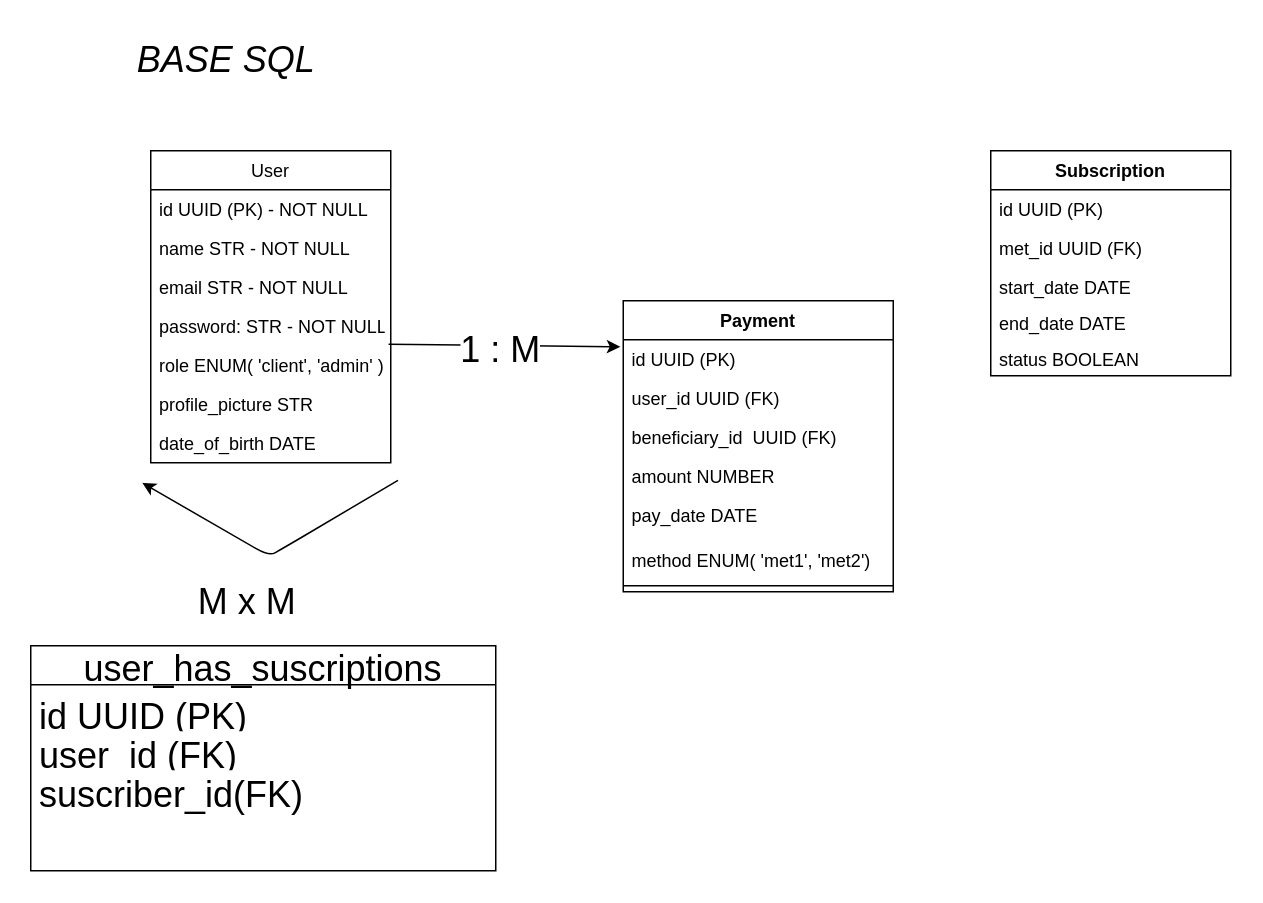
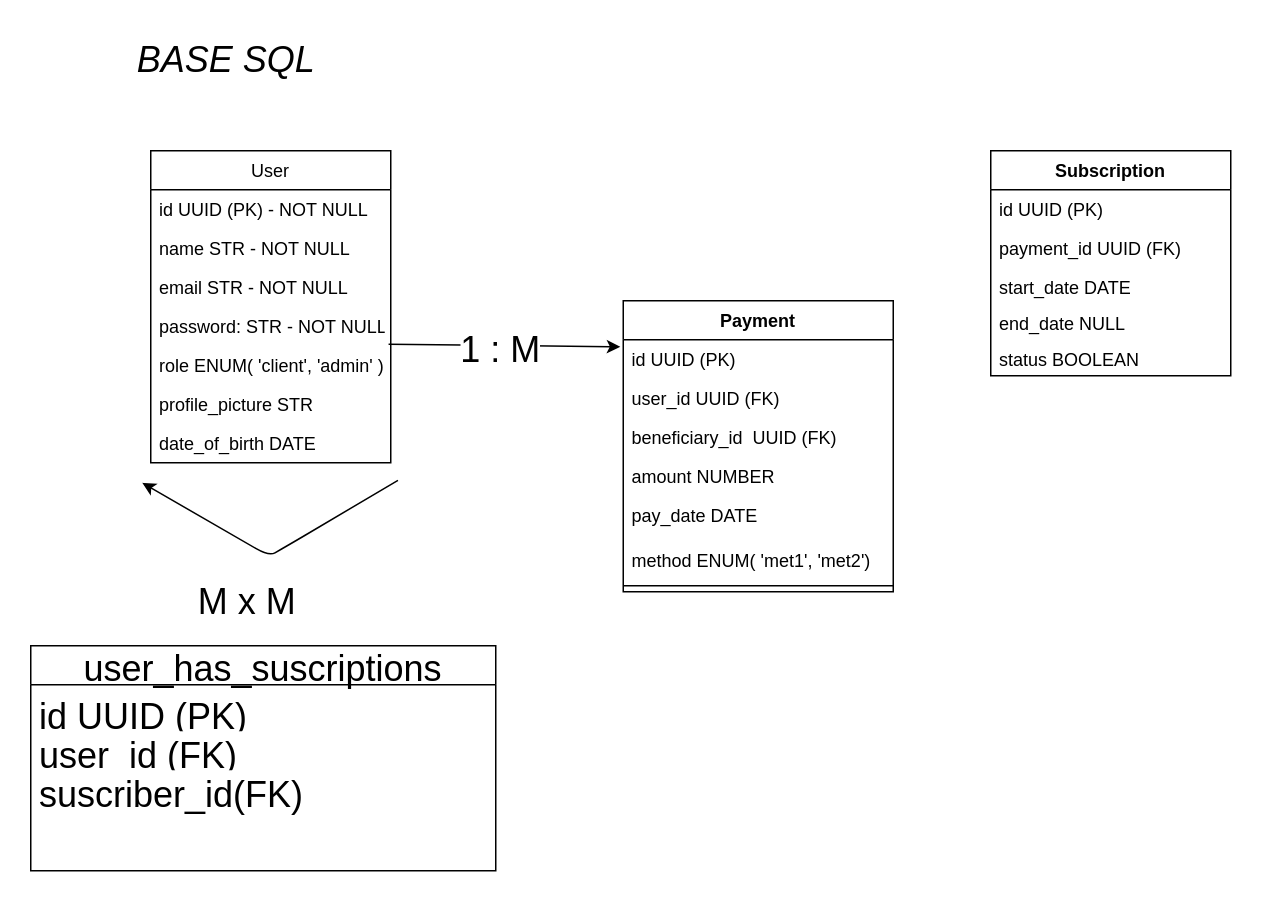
  <mxCell id="0" />
  <mxCell id="1" parent="0" />
  <mxCell id="2" value="User" style="swimlane;fontStyle=0;childLayout=stackLayout;horizontal=1;startSize=26;fillColor=none;horizontalStack=0;resizeParent=1;resizeParentMax=0;resizeLast=0;collapsible=1;marginBottom=0;" parent="1" vertex="1"><mxGeometry x="100" y="100" width="160" height="208" as="geometry" /></mxCell>
  <mxCell id="3" value="id UUID (PK) - NOT NULL" style="text;strokeColor=none;fillColor=none;align=left;verticalAlign=top;spacingLeft=4;spacingRight=4;overflow=hidden;rotatable=0;points=[[0,0.5],[1,0.5]];portConstraint=eastwest;" parent="2" vertex="1"><mxGeometry y="26" width="160" height="26" as="geometry" /></mxCell>
  <mxCell id="4" value="name STR - NOT NULL" style="text;strokeColor=none;fillColor=none;align=left;verticalAlign=top;spacingLeft=4;spacingRight=4;overflow=hidden;rotatable=0;points=[[0,0.5],[1,0.5]];portConstraint=eastwest;" parent="2" vertex="1"><mxGeometry y="52" width="160" height="26" as="geometry" /></mxCell>
  <mxCell id="5" value="email STR - NOT NULL" style="text;strokeColor=none;fillColor=none;align=left;verticalAlign=top;spacingLeft=4;spacingRight=4;overflow=hidden;rotatable=0;points=[[0,0.5],[1,0.5]];portConstraint=eastwest;" parent="2" vertex="1"><mxGeometry y="78" width="160" height="26" as="geometry" /></mxCell>
  <mxCell id="6" value="password: STR - NOT NULL&#10;" style="text;strokeColor=none;fillColor=none;align=left;verticalAlign=top;spacingLeft=4;spacingRight=4;overflow=hidden;rotatable=0;points=[[0,0.5],[1,0.5]];portConstraint=eastwest;" parent="2" vertex="1"><mxGeometry y="104" width="160" height="26" as="geometry" /></mxCell>
  <mxCell id="7" value="role ENUM( 'client', 'admin' )" style="text;strokeColor=none;fillColor=none;align=left;verticalAlign=top;spacingLeft=4;spacingRight=4;overflow=hidden;rotatable=0;points=[[0,0.5],[1,0.5]];portConstraint=eastwest;" parent="2" vertex="1"><mxGeometry y="130" width="160" height="26" as="geometry" /></mxCell>
  <mxCell id="8" value="profile_picture STR" style="text;strokeColor=none;fillColor=none;align=left;verticalAlign=top;spacingLeft=4;spacingRight=4;overflow=hidden;rotatable=0;points=[[0,0.5],[1,0.5]];portConstraint=eastwest;" parent="2" vertex="1"><mxGeometry y="156" width="160" height="26" as="geometry" /></mxCell>
  <mxCell id="9" value="date_of_birth DATE" style="text;strokeColor=none;fillColor=none;align=left;verticalAlign=top;spacingLeft=4;spacingRight=4;overflow=hidden;rotatable=0;points=[[0,0.5],[1,0.5]];portConstraint=eastwest;" parent="2" vertex="1"><mxGeometry y="182" width="160" height="26" as="geometry" /></mxCell>
  <mxCell id="10" value="Payment" style="swimlane;fontStyle=1;align=center;verticalAlign=top;childLayout=stackLayout;horizontal=1;startSize=26;horizontalStack=0;resizeParent=1;resizeParentMax=0;resizeLast=0;collapsible=1;marginBottom=0;" parent="1" vertex="1"><mxGeometry x="415" y="200" width="180" height="194" as="geometry" /></mxCell>
  <mxCell id="11" value="id UUID (PK)&#10;" style="text;strokeColor=none;fillColor=none;align=left;verticalAlign=top;spacingLeft=4;spacingRight=4;overflow=hidden;rotatable=0;points=[[0,0.5],[1,0.5]];portConstraint=eastwest;" parent="10" vertex="1"><mxGeometry y="26" width="180" height="26" as="geometry" /></mxCell>
  <mxCell id="12" value="user_id UUID (FK)" style="text;strokeColor=none;fillColor=none;align=left;verticalAlign=top;spacingLeft=4;spacingRight=4;overflow=hidden;rotatable=0;points=[[0,0.5],[1,0.5]];portConstraint=eastwest;" parent="10" vertex="1"><mxGeometry y="52" width="180" height="26" as="geometry" /></mxCell>
  <mxCell id="13" value="beneficiary_id  UUID (FK)" style="text;strokeColor=none;fillColor=none;align=left;verticalAlign=top;spacingLeft=4;spacingRight=4;overflow=hidden;rotatable=0;points=[[0,0.5],[1,0.5]];portConstraint=eastwest;" parent="10" vertex="1"><mxGeometry y="78" width="180" height="26" as="geometry" /></mxCell>
  <mxCell id="14" value="amount NUMBER" style="text;strokeColor=none;fillColor=none;align=left;verticalAlign=top;spacingLeft=4;spacingRight=4;overflow=hidden;rotatable=0;points=[[0,0.5],[1,0.5]];portConstraint=eastwest;" parent="10" vertex="1"><mxGeometry y="104" width="180" height="26" as="geometry" /></mxCell>
  <mxCell id="15" value="pay_date DATE" style="text;strokeColor=none;fillColor=none;align=left;verticalAlign=top;spacingLeft=4;spacingRight=4;overflow=hidden;rotatable=0;points=[[0,0.5],[1,0.5]];portConstraint=eastwest;" parent="10" vertex="1"><mxGeometry y="130" width="180" height="30" as="geometry" /></mxCell>
  <mxCell id="16" value="method ENUM( 'met1', 'met2')" style="text;strokeColor=none;fillColor=none;align=left;verticalAlign=top;spacingLeft=4;spacingRight=4;overflow=hidden;rotatable=0;points=[[0,0.5],[1,0.5]];portConstraint=eastwest;" parent="10" vertex="1"><mxGeometry y="160" width="180" height="26" as="geometry" /></mxCell>
  <mxCell id="17" value="" style="line;strokeWidth=1;fillColor=none;align=left;verticalAlign=middle;spacingTop=-1;spacingLeft=3;spacingRight=3;rotatable=0;labelPosition=right;points=[];portConstraint=eastwest;strokeColor=inherit;" parent="10" vertex="1"><mxGeometry y="186" width="180" height="8" as="geometry" /></mxCell>
  <mxCell id="18" value="Subscription" style="swimlane;fontStyle=1;align=center;verticalAlign=top;childLayout=stackLayout;horizontal=1;startSize=26;horizontalStack=0;resizeParent=1;resizeParentMax=0;resizeLast=0;collapsible=1;marginBottom=0;" parent="1" vertex="1"><mxGeometry x="660" y="100" width="160" height="150" as="geometry" /></mxCell>
  <mxCell id="19" value="id UUID (PK)" style="text;strokeColor=none;fillColor=none;align=left;verticalAlign=top;spacingLeft=4;spacingRight=4;overflow=hidden;rotatable=0;points=[[0,0.5],[1,0.5]];portConstraint=eastwest;" parent="18" vertex="1"><mxGeometry y="26" width="160" height="26" as="geometry" /></mxCell>
- <mxCell id="20" value="met_id UUID (FK)" style="text;strokeColor=none;fillColor=none;align=left;verticalAlign=top;spacingLeft=4;spacingRight=4;overflow=hidden;rotatable=0;points=[[0,0.5],[1,0.5]];portConstraint=eastwest;" parent="18" vertex="1"><mxGeometry y="52" width="160" height="26" as="geometry" /></mxCell>
+ <mxCell id="20" value="payment_id UUID (FK)" style="text;strokeColor=none;fillColor=none;align=left;verticalAlign=top;spacingLeft=4;spacingRight=4;overflow=hidden;rotatable=0;points=[[0,0.5],[1,0.5]];portConstraint=eastwest;" parent="18" vertex="1"><mxGeometry y="52" width="160" height="26" as="geometry" /></mxCell>
  <mxCell id="21" value="start_date DATE" style="text;strokeColor=none;fillColor=none;align=left;verticalAlign=top;spacingLeft=4;spacingRight=4;overflow=hidden;rotatable=0;points=[[0,0.5],[1,0.5]];portConstraint=eastwest;" parent="18" vertex="1"><mxGeometry y="78" width="160" height="24" as="geometry" /></mxCell>
- <mxCell id="22" value="end_date DATE" style="text;strokeColor=none;fillColor=none;align=left;verticalAlign=top;spacingLeft=4;spacingRight=4;overflow=hidden;rotatable=0;points=[[0,0.5],[1,0.5]];portConstraint=eastwest;" parent="18" vertex="1"><mxGeometry y="102" width="160" height="24" as="geometry" /></mxCell>
+ <mxCell id="22" value="end_date NULL" style="text;strokeColor=none;fillColor=none;align=left;verticalAlign=top;spacingLeft=4;spacingRight=4;overflow=hidden;rotatable=0;points=[[0,0.5],[1,0.5]];portConstraint=eastwest;" parent="18" vertex="1"><mxGeometry y="102" width="160" height="24" as="geometry" /></mxCell>
  <mxCell id="23" value="status BOOLEAN" style="text;strokeColor=none;fillColor=none;align=left;verticalAlign=top;spacingLeft=4;spacingRight=4;overflow=hidden;rotatable=0;points=[[0,0.5],[1,0.5]];portConstraint=eastwest;" parent="18" vertex="1"><mxGeometry y="126" width="160" height="24" as="geometry" /></mxCell>
  <mxCell id="24" value="&lt;font style=&quot;font-size: 24px;&quot;&gt;&lt;i&gt;BASE SQL&lt;/i&gt;&lt;/font&gt;" style="text;html=1;align=center;verticalAlign=middle;resizable=0;points=[];autosize=1;strokeColor=none;fillColor=none;" parent="1" vertex="1"><mxGeometry x="80" y="20" width="140" height="40" as="geometry" /></mxCell>
  <mxCell id="25" style="edgeStyle=none;html=1;entryX=-0.011;entryY=0.18;entryDx=0;entryDy=0;entryPerimeter=0;fontSize=24;exitX=0.991;exitY=-0.037;exitDx=0;exitDy=0;exitPerimeter=0;" parent="1" target="11" edge="1"><mxGeometry relative="1" as="geometry"><mxPoint x="258.56" y="229.038" as="sourcePoint" /></mxGeometry></mxCell>
  <mxCell id="26" value="1 : M" style="edgeLabel;html=1;align=center;verticalAlign=middle;resizable=0;points=[];fontSize=24;" parent="25" vertex="1" connectable="0"><mxGeometry x="-0.276" y="2" relative="1" as="geometry"><mxPoint x="18" y="5" as="offset" /></mxGeometry></mxCell>
  <mxCell id="27" value="user_has_suscriptions" style="swimlane;fontStyle=0;childLayout=stackLayout;horizontal=1;startSize=26;fillColor=none;horizontalStack=0;resizeParent=1;resizeParentMax=0;resizeLast=0;collapsible=1;marginBottom=0;fontSize=24;" parent="1" vertex="1"><mxGeometry x="20" y="430" width="310" height="150" as="geometry" /></mxCell>
  <mxCell id="28" value="id UUID (PK)" style="text;strokeColor=none;fillColor=none;align=left;verticalAlign=top;spacingLeft=4;spacingRight=4;overflow=hidden;rotatable=0;points=[[0,0.5],[1,0.5]];portConstraint=eastwest;fontSize=24;" parent="27" vertex="1"><mxGeometry y="26" width="310" height="26" as="geometry" /></mxCell>
  <mxCell id="29" value="user_id (FK)" style="text;strokeColor=none;fillColor=none;align=left;verticalAlign=top;spacingLeft=4;spacingRight=4;overflow=hidden;rotatable=0;points=[[0,0.5],[1,0.5]];portConstraint=eastwest;fontSize=24;" parent="27" vertex="1"><mxGeometry y="52" width="310" height="26" as="geometry" /></mxCell>
  <mxCell id="30" value="suscriber_id(FK)" style="text;strokeColor=none;fillColor=none;align=left;verticalAlign=top;spacingLeft=4;spacingRight=4;overflow=hidden;rotatable=0;points=[[0,0.5],[1,0.5]];portConstraint=eastwest;fontSize=24;" parent="27" vertex="1"><mxGeometry y="78" width="310" height="72" as="geometry" /></mxCell>
  <mxCell id="31" style="edgeStyle=isometricEdgeStyle;html=1;fontSize=24;elbow=vertical;exitX=1.003;exitY=1.166;exitDx=0;exitDy=0;exitPerimeter=0;" parent="1" edge="1"><mxGeometry relative="1" as="geometry"><mxPoint x="94.33" y="321.41" as="targetPoint" /><mxPoint x="264.81" y="319.726" as="sourcePoint" /><Array as="points"><mxPoint x="194.33" y="361.41" /><mxPoint x="184.33" y="391.41" /><mxPoint x="184.33" y="401.41" /></Array></mxGeometry></mxCell>
  <mxCell id="32" value="M x M" style="edgeLabel;html=1;align=center;verticalAlign=middle;resizable=0;points=[];fontSize=24;" parent="31" vertex="1" connectable="0"><mxGeometry x="0.218" y="-4" relative="1" as="geometry"><mxPoint y="44" as="offset" /></mxGeometry></mxCell>
